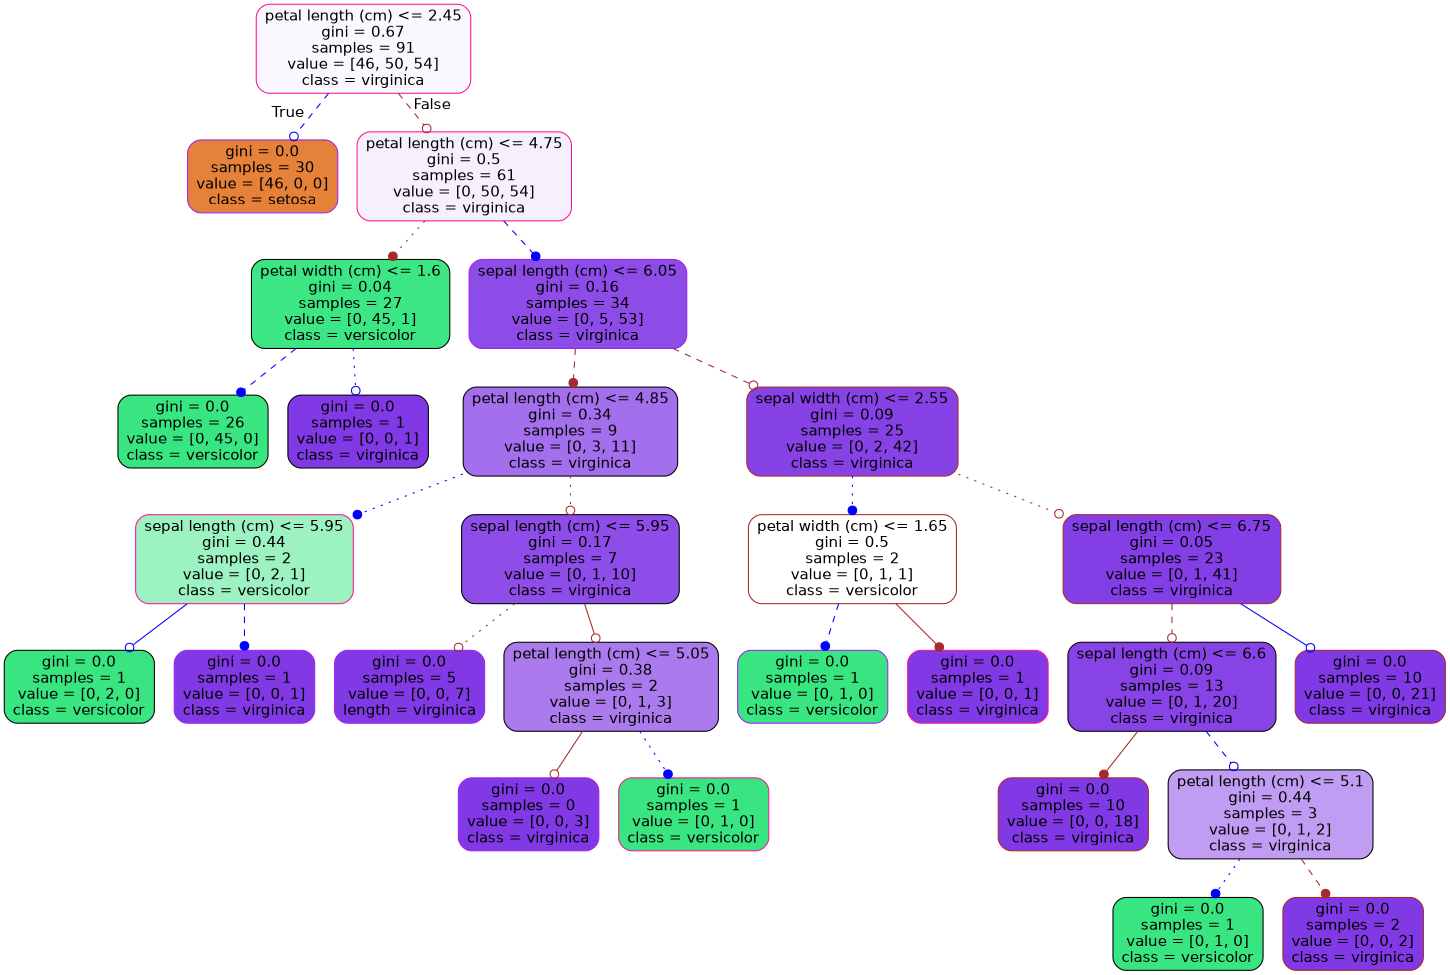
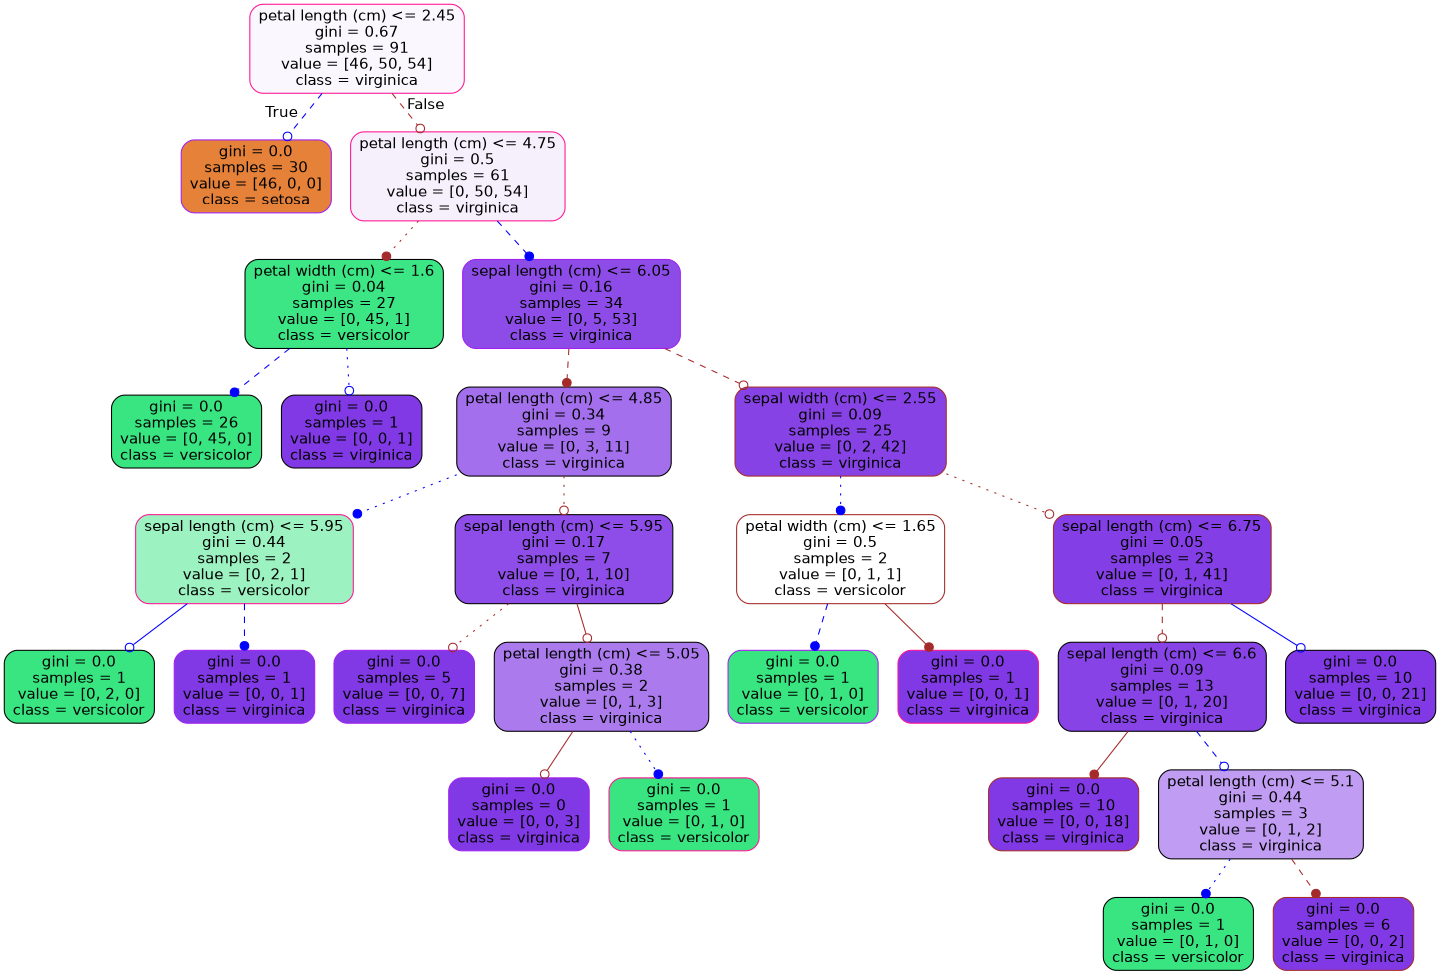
  digraph {
    node [color=black fillcolor="#8139e5" fontname=helvetica shape=box style="filled, rounded"]
    edge [arrowhead=odot color=blue fontname=helvetica style=dashed]
    n1 [color=deeppink fillcolor="#faf7fe" label="petal length (cm) <= 2.45\ngini = 0.67\nsamples = 91\nvalue = [46, 50, 54]\nclass = virginica"]
    n2 [color=purple fillcolor="#e58139" label="gini = 0.0\nsamples = 30\nvalue = [46, 0, 0]\nclass = setosa"]
    n3 [color=deeppink fillcolor="#f6f0fd" label="petal length (cm) <= 4.75\ngini = 0.5\nsamples = 61\nvalue = [0, 50, 54]\nclass = virginica"]
    n4 [fillcolor="#3de684" label="petal width (cm) <= 1.6\ngini = 0.04\nsamples = 27\nvalue = [0, 45, 1]\nclass = versicolor"]
    n5 [color=purple fillcolor="#8d4ce7" label="sepal length (cm) <= 6.05\ngini = 0.16\nsamples = 34\nvalue = [0, 5, 53]\nclass = virginica"]
    n6 [fillcolor="#39e581" label="gini = 0.0\nsamples = 26\nvalue = [0, 45, 0]\nclass = versicolor"]
    n7 [label="gini = 0.0\nsamples = 1\nvalue = [0, 0, 1]\nclass = virginica"]
    n8 [fillcolor="#a36fec" label="petal length (cm) <= 4.85\ngini = 0.34\nsamples = 9\nvalue = [0, 3, 11]\nclass = virginica"]
    n9 [color=brown fillcolor="#8742e6" label="sepal width (cm) <= 2.55\ngini = 0.09\nsamples = 25\nvalue = [0, 2, 42]\nclass = virginica"]
    n10 [color=deeppink fillcolor="#9cf2c0" label="sepal length (cm) <= 5.95\ngini = 0.44\nsamples = 2\nvalue = [0, 2, 1]\nclass = versicolor"]
    n11 [fillcolor="#8e4de8" label="sepal length (cm) <= 5.95\ngini = 0.17\nsamples = 7\nvalue = [0, 1, 10]\nclass = virginica"]
    n12 [color=brown fillcolor="#ffffff" label="petal width (cm) <= 1.65\ngini = 0.5\nsamples = 2\nvalue = [0, 1, 1]\nclass = versicolor"]
    n13 [color=brown fillcolor="#843ee6" label="sepal length (cm) <= 6.75\ngini = 0.05\nsamples = 23\nvalue = [0, 1, 41]\nclass = virginica"]
    n14 [fillcolor="#39e581" label="gini = 0.0\nsamples = 1\nvalue = [0, 2, 0]\nclass = versicolor"]
    n15 [color=purple label="gini = 0.0\nsamples = 1\nvalue = [0, 0, 1]\nclass = virginica"]
-   n16 [color=purple label="gini = 0.0\nsamples = 5\nvalue = [0, 0, 7]\nlength = virginica"]
+   n16 [color=purple label="gini = 0.0\nsamples = 5\nvalue = [0, 0, 7]\nclass = virginica"]
    n17 [fillcolor="#ab7bee" label="petal length (cm) <= 5.05\ngini = 0.38\nsamples = 2\nvalue = [0, 1, 3]\nclass = virginica"]
    n18 [color=purple label="gini = 0.0\nsamples = 0\nvalue = [0, 0, 3]\nclass = virginica"]
    n19 [color=deeppink fillcolor="#39e581" label="gini = 0.0\nsamples = 1\nvalue = [0, 1, 0]\nclass = versicolor"]
    n20 [color=purple fillcolor="#39e581" label="gini = 0.0\nsamples = 1\nvalue = [0, 1, 0]\nclass = versicolor"]
    n21 [color=deeppink label="gini = 0.0\nsamples = 1\nvalue = [0, 0, 1]\nclass = virginica"]
    n22 [fillcolor="#8743e6" label="sepal length (cm) <= 6.6\ngini = 0.09\nsamples = 13\nvalue = [0, 1, 20]\nclass = virginica"]
-   n23 [color=brown label="gini = 0.0\nsamples = 10\nvalue = [0, 0, 21]\nclass = virginica"]
+   n23 [label="gini = 0.0\nsamples = 10\nvalue = [0, 0, 21]\nclass = virginica"]
    n24 [color=brown label="gini = 0.0\nsamples = 10\nvalue = [0, 0, 18]\nclass = virginica"]
    n25 [fillcolor="#c09cf2" label="petal length (cm) <= 5.1\ngini = 0.44\nsamples = 3\nvalue = [0, 1, 2]\nclass = virginica"]
    n26 [fillcolor="#39e581" label="gini = 0.0\nsamples = 1\nvalue = [0, 1, 0]\nclass = versicolor"]
-   n27 [color=brown label="gini = 0.0\nsamples = 2\nvalue = [0, 0, 2]\nclass = virginica"]
+   n27 [color=brown label="gini = 0.0\nsamples = 6\nvalue = [0, 0, 2]\nclass = virginica"]
    n1 -> n2 [headlabel=True labelangle=45 labeldistance=2.5]
    n1 -> n3 [color=brown headlabel=False labelangle=-45 labeldistance=2.5]
    n3 -> n4 [arrowhead=dot color=brown style=dotted]
    n3 -> n5 [arrowhead=dot]
    n4 -> n6 [arrowhead=dot]
    n4 -> n7 [style=dotted]
    n5 -> n8 [arrowhead=dot color=brown]
    n5 -> n9 [color=brown]
    n8 -> n10 [arrowhead=dot style=dotted]
    n8 -> n11 [color=brown style=dotted]
    n9 -> n12 [arrowhead=dot style=dotted]
    n9 -> n13 [color=brown style=dotted]
    n10 -> n14 [style=solid]
    n10 -> n15 [arrowhead=dot]
    n11 -> n16 [color=brown style=dotted]
    n11 -> n17 [color=brown style=solid]
    n12 -> n20 [arrowhead=dot]
    n12 -> n21 [arrowhead=dot color=brown style=solid]
    n13 -> n22 [color=brown]
    n13 -> n23 [style=solid]
    n17 -> n18 [color=brown style=solid]
    n17 -> n19 [arrowhead=dot style=dotted]
    n22 -> n24 [arrowhead=dot color=brown style=solid]
    n22 -> n25
    n25 -> n26 [arrowhead=dot style=dotted]
    n25 -> n27 [arrowhead=dot color=brown]
  }
